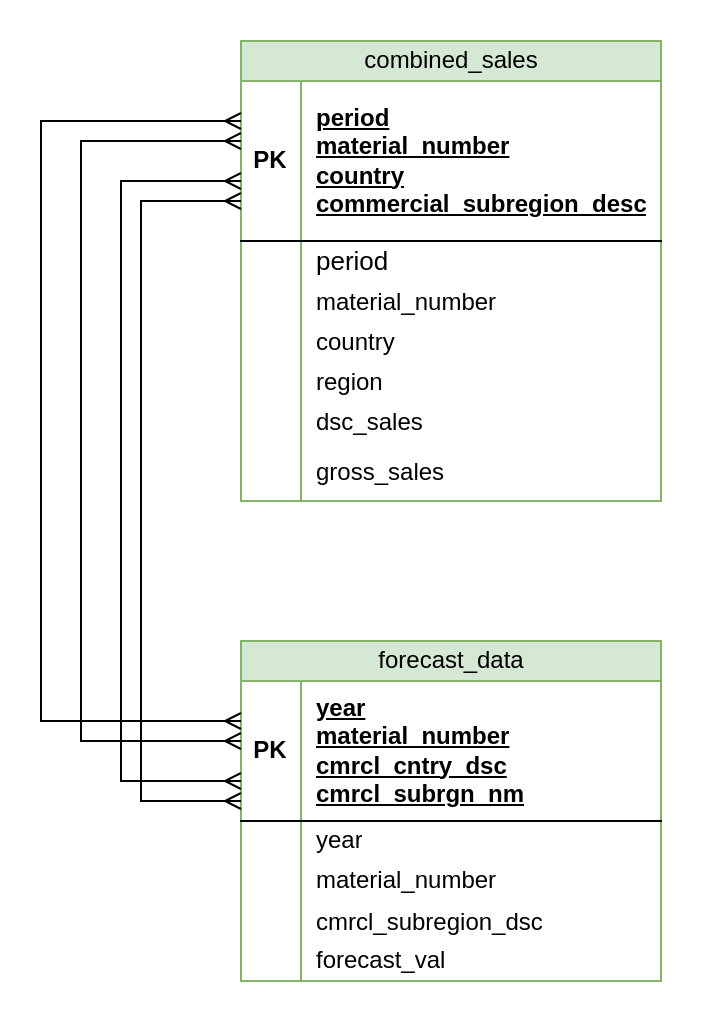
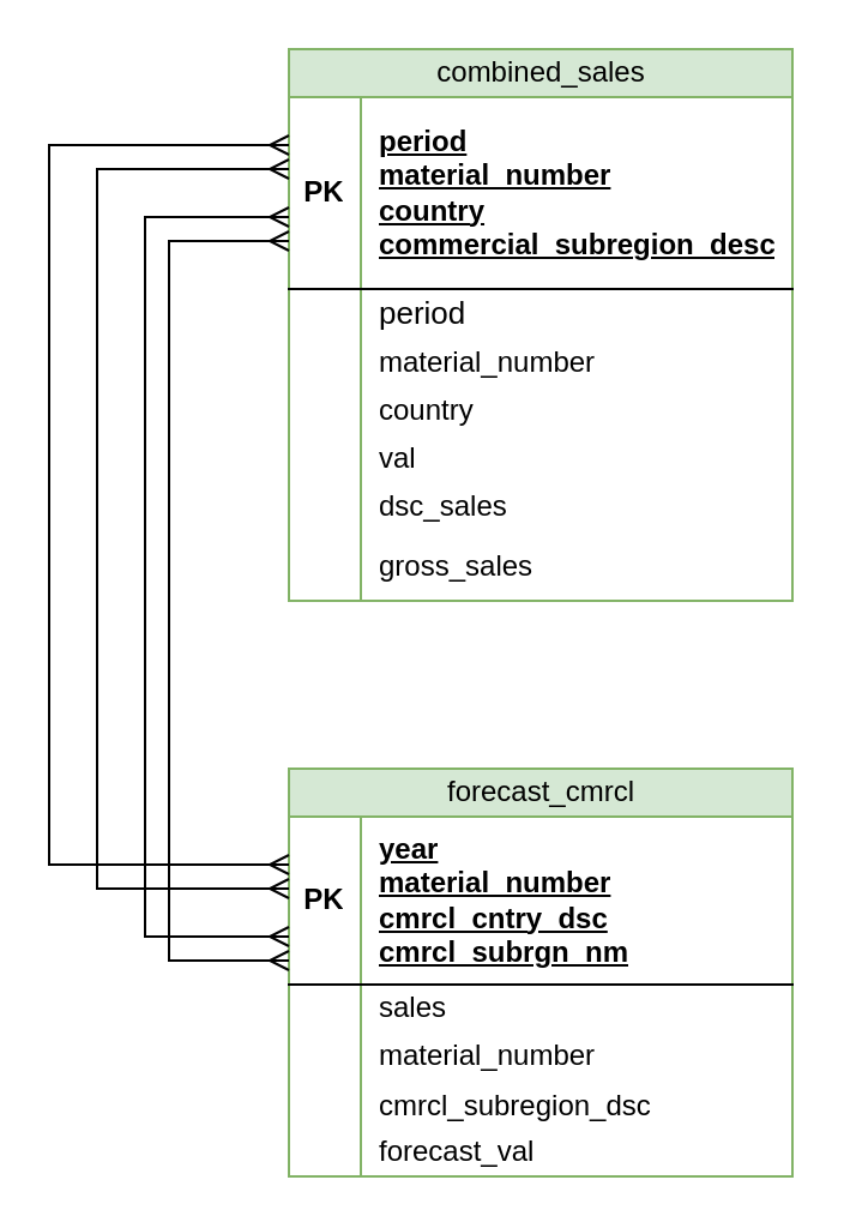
  <mxCell id="0" />
  <mxCell id="1" parent="0" />
- <mxCell id="2" value="&lt;span style=&quot;font-weight: 400; text-wrap: wrap;&quot;&gt;forecast_data&lt;/span&gt;" style="shape=table;startSize=20;container=1;collapsible=1;childLayout=tableLayout;fixedRows=1;rowLines=0;fontStyle=1;align=center;resizeLast=1;html=1;fillColor=#d5e8d4;strokeColor=#82b366;" vertex="1" parent="1"><mxGeometry x="120" y="320" width="210" height="170" as="geometry" /></mxCell>
+ <mxCell id="2" value="&lt;span style=&quot;font-weight: 400; text-wrap: wrap;&quot;&gt;forecast_cmrcl&lt;/span&gt;" style="shape=table;startSize=20;container=1;collapsible=1;childLayout=tableLayout;fixedRows=1;rowLines=0;fontStyle=1;align=center;resizeLast=1;html=1;fillColor=#d5e8d4;strokeColor=#82b366;" vertex="1" parent="1"><mxGeometry x="120" y="320" width="210" height="170" as="geometry" /></mxCell>
  <mxCell id="3" value="" style="shape=tableRow;horizontal=0;startSize=0;swimlaneHead=0;swimlaneBody=0;fillColor=none;collapsible=0;dropTarget=0;points=[[0,0.5],[1,0.5]];portConstraint=eastwest;top=0;left=0;right=0;bottom=1;" vertex="1" parent="2"><mxGeometry y="20" width="210" height="70" as="geometry" /></mxCell>
  <mxCell id="4" value="PK" style="shape=partialRectangle;connectable=0;fillColor=none;top=0;left=0;bottom=0;right=0;fontStyle=1;overflow=hidden;whiteSpace=wrap;html=1;" vertex="1" parent="3"><mxGeometry width="30" height="70" as="geometry"><mxRectangle width="30" height="70" as="alternateBounds" /></mxGeometry></mxCell>
  <mxCell id="5" value="year&lt;div&gt;material_number&lt;br&gt;&lt;/div&gt;&lt;div&gt;cmrcl_cntry_dsc&lt;/div&gt;&lt;div&gt;cmrcl_subrgn_nm&lt;br&gt;&lt;/div&gt;" style="shape=partialRectangle;connectable=0;fillColor=none;top=0;left=0;bottom=0;right=0;align=left;spacingLeft=6;fontStyle=5;overflow=hidden;whiteSpace=wrap;html=1;" vertex="1" parent="3"><mxGeometry x="30" width="180" height="70" as="geometry"><mxRectangle width="180" height="70" as="alternateBounds" /></mxGeometry></mxCell>
  <mxCell id="6" value="" style="shape=tableRow;horizontal=0;startSize=0;swimlaneHead=0;swimlaneBody=0;fillColor=none;collapsible=0;dropTarget=0;points=[[0,0.5],[1,0.5]];portConstraint=eastwest;top=0;left=0;right=0;bottom=0;" vertex="1" parent="2"><mxGeometry y="90" width="210" height="20" as="geometry" /></mxCell>
  <mxCell id="7" value="" style="shape=partialRectangle;connectable=0;fillColor=none;top=0;left=0;bottom=0;right=0;editable=1;overflow=hidden;whiteSpace=wrap;html=1;" vertex="1" parent="6"><mxGeometry width="30" height="20" as="geometry"><mxRectangle width="30" height="20" as="alternateBounds" /></mxGeometry></mxCell>
- <mxCell id="8" value="year" style="shape=partialRectangle;connectable=0;fillColor=none;top=0;left=0;bottom=0;right=0;align=left;spacingLeft=6;overflow=hidden;whiteSpace=wrap;html=1;" vertex="1" parent="6"><mxGeometry x="30" width="180" height="20" as="geometry"><mxRectangle width="180" height="20" as="alternateBounds" /></mxGeometry></mxCell>
+ <mxCell id="8" value="sales" style="shape=partialRectangle;connectable=0;fillColor=none;top=0;left=0;bottom=0;right=0;align=left;spacingLeft=6;overflow=hidden;whiteSpace=wrap;html=1;" vertex="1" parent="6"><mxGeometry x="30" width="180" height="20" as="geometry"><mxRectangle width="180" height="20" as="alternateBounds" /></mxGeometry></mxCell>
  <mxCell id="9" value="" style="shape=tableRow;horizontal=0;startSize=0;swimlaneHead=0;swimlaneBody=0;fillColor=none;collapsible=0;dropTarget=0;points=[[0,0.5],[1,0.5]];portConstraint=eastwest;top=0;left=0;right=0;bottom=0;" vertex="1" parent="2"><mxGeometry y="110" width="210" height="20" as="geometry" /></mxCell>
  <mxCell id="10" value="" style="shape=partialRectangle;connectable=0;fillColor=none;top=0;left=0;bottom=0;right=0;editable=1;overflow=hidden;whiteSpace=wrap;html=1;" vertex="1" parent="9"><mxGeometry width="30" height="20" as="geometry"><mxRectangle width="30" height="20" as="alternateBounds" /></mxGeometry></mxCell>
  <mxCell id="11" value="material_number" style="shape=partialRectangle;connectable=0;fillColor=none;top=0;left=0;bottom=0;right=0;align=left;spacingLeft=6;overflow=hidden;whiteSpace=wrap;html=1;" vertex="1" parent="9"><mxGeometry x="30" width="180" height="20" as="geometry"><mxRectangle width="180" height="20" as="alternateBounds" /></mxGeometry></mxCell>
  <mxCell id="12" value="" style="shape=tableRow;horizontal=0;startSize=0;swimlaneHead=0;swimlaneBody=0;fillColor=none;collapsible=0;dropTarget=0;points=[[0,0.5],[1,0.5]];portConstraint=eastwest;top=0;left=0;right=0;bottom=0;" vertex="1" parent="2"><mxGeometry y="130" width="210" height="20" as="geometry" /></mxCell>
  <mxCell id="13" value="" style="shape=partialRectangle;connectable=0;fillColor=none;top=0;left=0;bottom=0;right=0;editable=1;overflow=hidden;" vertex="1" parent="12"><mxGeometry width="30" height="20" as="geometry"><mxRectangle width="30" height="20" as="alternateBounds" /></mxGeometry></mxCell>
  <mxCell id="14" value="cmrcl_subregion_dsc" style="shape=partialRectangle;connectable=0;fillColor=none;top=0;left=0;bottom=0;right=0;align=left;spacingLeft=6;overflow=hidden;" vertex="1" parent="12"><mxGeometry x="30" width="180" height="20" as="geometry"><mxRectangle width="180" height="20" as="alternateBounds" /></mxGeometry></mxCell>
  <mxCell id="15" value="" style="shape=tableRow;horizontal=0;startSize=0;swimlaneHead=0;swimlaneBody=0;fillColor=none;collapsible=0;dropTarget=0;points=[[0,0.5],[1,0.5]];portConstraint=eastwest;top=0;left=0;right=0;bottom=0;" vertex="1" parent="2"><mxGeometry y="150" width="210" height="20" as="geometry" /></mxCell>
  <mxCell id="16" value="" style="shape=partialRectangle;connectable=0;fillColor=none;top=0;left=0;bottom=0;right=0;editable=1;overflow=hidden;whiteSpace=wrap;html=1;" vertex="1" parent="15"><mxGeometry width="30" height="20" as="geometry"><mxRectangle width="30" height="20" as="alternateBounds" /></mxGeometry></mxCell>
  <mxCell id="17" value="forecast_val" style="shape=partialRectangle;connectable=0;fillColor=none;top=0;left=0;bottom=0;right=0;align=left;spacingLeft=6;overflow=hidden;whiteSpace=wrap;html=1;" vertex="1" parent="15"><mxGeometry x="30" width="180" height="20" as="geometry"><mxRectangle width="180" height="20" as="alternateBounds" /></mxGeometry></mxCell>
  <mxCell id="18" value="&lt;span style=&quot;font-weight: 400; text-wrap: wrap;&quot;&gt;combined_sales&lt;/span&gt;" style="shape=table;startSize=20;container=1;collapsible=1;childLayout=tableLayout;fixedRows=1;rowLines=0;fontStyle=1;align=center;resizeLast=1;html=1;fillColor=#d5e8d4;strokeColor=#82b366;" vertex="1" parent="1"><mxGeometry x="120" y="20" width="210" height="230" as="geometry" /></mxCell>
  <mxCell id="19" value="" style="shape=tableRow;horizontal=0;startSize=0;swimlaneHead=0;swimlaneBody=0;fillColor=none;collapsible=0;dropTarget=0;points=[[0,0.5],[1,0.5]];portConstraint=eastwest;top=0;left=0;right=0;bottom=1;" vertex="1" parent="18"><mxGeometry y="20" width="210" height="80" as="geometry" /></mxCell>
  <mxCell id="20" value="PK" style="shape=partialRectangle;connectable=0;fillColor=none;top=0;left=0;bottom=0;right=0;fontStyle=1;overflow=hidden;whiteSpace=wrap;html=1;" vertex="1" parent="19"><mxGeometry width="30" height="80" as="geometry"><mxRectangle width="30" height="80" as="alternateBounds" /></mxGeometry></mxCell>
  <mxCell id="21" value="period&lt;div&gt;material_number&lt;br&gt;&lt;/div&gt;&lt;div&gt;country&lt;br&gt;&lt;/div&gt;&lt;div&gt;commercial_subregion_desc&lt;br&gt;&lt;/div&gt;" style="shape=partialRectangle;connectable=0;fillColor=none;top=0;left=0;bottom=0;right=0;align=left;spacingLeft=6;fontStyle=5;overflow=hidden;whiteSpace=wrap;html=1;" vertex="1" parent="19"><mxGeometry x="30" width="180" height="80" as="geometry"><mxRectangle width="180" height="80" as="alternateBounds" /></mxGeometry></mxCell>
  <mxCell id="22" value="" style="shape=tableRow;horizontal=0;startSize=0;swimlaneHead=0;swimlaneBody=0;fillColor=none;collapsible=0;dropTarget=0;points=[[0,0.5],[1,0.5]];portConstraint=eastwest;top=0;left=0;right=0;bottom=0;" vertex="1" parent="18"><mxGeometry y="100" width="210" height="20" as="geometry" /></mxCell>
  <mxCell id="23" value="" style="shape=partialRectangle;connectable=0;fillColor=none;top=0;left=0;bottom=0;right=0;editable=1;overflow=hidden;whiteSpace=wrap;html=1;" vertex="1" parent="22"><mxGeometry width="30" height="20" as="geometry"><mxRectangle width="30" height="20" as="alternateBounds" /></mxGeometry></mxCell>
  <mxCell id="24" value="&lt;font style=&quot;font-size: 13px;&quot;&gt;period&lt;/font&gt;" style="shape=partialRectangle;connectable=0;fillColor=none;top=0;left=0;bottom=0;right=0;align=left;spacingLeft=6;overflow=hidden;whiteSpace=wrap;html=1;" vertex="1" parent="22"><mxGeometry x="30" width="180" height="20" as="geometry"><mxRectangle width="180" height="20" as="alternateBounds" /></mxGeometry></mxCell>
  <mxCell id="25" value="" style="shape=tableRow;horizontal=0;startSize=0;swimlaneHead=0;swimlaneBody=0;fillColor=none;collapsible=0;dropTarget=0;points=[[0,0.5],[1,0.5]];portConstraint=eastwest;top=0;left=0;right=0;bottom=0;" vertex="1" parent="18"><mxGeometry y="120" width="210" height="20" as="geometry" /></mxCell>
  <mxCell id="26" value="" style="shape=partialRectangle;connectable=0;fillColor=none;top=0;left=0;bottom=0;right=0;editable=1;overflow=hidden;" vertex="1" parent="25"><mxGeometry width="30" height="20" as="geometry"><mxRectangle width="30" height="20" as="alternateBounds" /></mxGeometry></mxCell>
  <mxCell id="27" value="material_number" style="shape=partialRectangle;connectable=0;fillColor=none;top=0;left=0;bottom=0;right=0;align=left;spacingLeft=6;overflow=hidden;" vertex="1" parent="25"><mxGeometry x="30" width="180" height="20" as="geometry"><mxRectangle width="180" height="20" as="alternateBounds" /></mxGeometry></mxCell>
  <mxCell id="28" value="" style="shape=tableRow;horizontal=0;startSize=0;swimlaneHead=0;swimlaneBody=0;fillColor=none;collapsible=0;dropTarget=0;points=[[0,0.5],[1,0.5]];portConstraint=eastwest;top=0;left=0;right=0;bottom=0;" vertex="1" parent="18"><mxGeometry y="140" width="210" height="20" as="geometry" /></mxCell>
  <mxCell id="29" value="" style="shape=partialRectangle;connectable=0;fillColor=none;top=0;left=0;bottom=0;right=0;editable=1;overflow=hidden;" vertex="1" parent="28"><mxGeometry width="30" height="20" as="geometry"><mxRectangle width="30" height="20" as="alternateBounds" /></mxGeometry></mxCell>
  <mxCell id="30" value="country" style="shape=partialRectangle;connectable=0;fillColor=none;top=0;left=0;bottom=0;right=0;align=left;spacingLeft=6;overflow=hidden;" vertex="1" parent="28"><mxGeometry x="30" width="180" height="20" as="geometry"><mxRectangle width="180" height="20" as="alternateBounds" /></mxGeometry></mxCell>
  <mxCell id="31" value="" style="shape=tableRow;horizontal=0;startSize=0;swimlaneHead=0;swimlaneBody=0;fillColor=none;collapsible=0;dropTarget=0;points=[[0,0.5],[1,0.5]];portConstraint=eastwest;top=0;left=0;right=0;bottom=0;" vertex="1" parent="18"><mxGeometry y="160" width="210" height="20" as="geometry" /></mxCell>
  <mxCell id="32" value="" style="shape=partialRectangle;connectable=0;fillColor=none;top=0;left=0;bottom=0;right=0;editable=1;overflow=hidden;" vertex="1" parent="31"><mxGeometry width="30" height="20" as="geometry"><mxRectangle width="30" height="20" as="alternateBounds" /></mxGeometry></mxCell>
- <mxCell id="33" value="region" style="shape=partialRectangle;connectable=0;fillColor=none;top=0;left=0;bottom=0;right=0;align=left;spacingLeft=6;overflow=hidden;" vertex="1" parent="31"><mxGeometry x="30" width="180" height="20" as="geometry"><mxRectangle width="180" height="20" as="alternateBounds" /></mxGeometry></mxCell>
+ <mxCell id="33" value="val" style="shape=partialRectangle;connectable=0;fillColor=none;top=0;left=0;bottom=0;right=0;align=left;spacingLeft=6;overflow=hidden;" vertex="1" parent="31"><mxGeometry x="30" width="180" height="20" as="geometry"><mxRectangle width="180" height="20" as="alternateBounds" /></mxGeometry></mxCell>
  <mxCell id="34" value="" style="shape=tableRow;horizontal=0;startSize=0;swimlaneHead=0;swimlaneBody=0;fillColor=none;collapsible=0;dropTarget=0;points=[[0,0.5],[1,0.5]];portConstraint=eastwest;top=0;left=0;right=0;bottom=0;" vertex="1" parent="18"><mxGeometry y="180" width="210" height="20" as="geometry" /></mxCell>
  <mxCell id="35" value="" style="shape=partialRectangle;connectable=0;fillColor=none;top=0;left=0;bottom=0;right=0;editable=1;overflow=hidden;" vertex="1" parent="34"><mxGeometry width="30" height="20" as="geometry"><mxRectangle width="30" height="20" as="alternateBounds" /></mxGeometry></mxCell>
  <mxCell id="36" value="dsc_sales" style="shape=partialRectangle;connectable=0;fillColor=none;top=0;left=0;bottom=0;right=0;align=left;spacingLeft=6;overflow=hidden;" vertex="1" parent="34"><mxGeometry x="30" width="180" height="20" as="geometry"><mxRectangle width="180" height="20" as="alternateBounds" /></mxGeometry></mxCell>
  <mxCell id="37" value="" style="shape=tableRow;horizontal=0;startSize=0;swimlaneHead=0;swimlaneBody=0;fillColor=none;collapsible=0;dropTarget=0;points=[[0,0.5],[1,0.5]];portConstraint=eastwest;top=0;left=0;right=0;bottom=0;" vertex="1" parent="18"><mxGeometry y="200" width="210" height="30" as="geometry" /></mxCell>
  <mxCell id="38" value="" style="shape=partialRectangle;connectable=0;fillColor=none;top=0;left=0;bottom=0;right=0;editable=1;overflow=hidden;" vertex="1" parent="37"><mxGeometry width="30" height="30" as="geometry"><mxRectangle width="30" height="30" as="alternateBounds" /></mxGeometry></mxCell>
  <mxCell id="39" value="gross_sales" style="shape=partialRectangle;connectable=0;fillColor=none;top=0;left=0;bottom=0;right=0;align=left;spacingLeft=6;overflow=hidden;" vertex="1" parent="37"><mxGeometry x="30" width="180" height="30" as="geometry"><mxRectangle width="180" height="30" as="alternateBounds" /></mxGeometry></mxCell>
  <mxCell id="40" value="" style="edgeStyle=orthogonalEdgeStyle;fontSize=12;html=1;endArrow=ERmany;startArrow=ERmany;rounded=0;" edge="1" parent="1"><mxGeometry width="100" height="100" relative="1" as="geometry"><mxPoint x="120" y="360" as="sourcePoint" /><mxPoint x="120" y="60" as="targetPoint" /><Array as="points"><mxPoint x="20" y="360" /><mxPoint x="20" y="60" /></Array></mxGeometry></mxCell>
  <mxCell id="41" value="" style="edgeStyle=orthogonalEdgeStyle;fontSize=12;html=1;endArrow=ERmany;startArrow=ERmany;rounded=0;" edge="1" parent="1"><mxGeometry width="100" height="100" relative="1" as="geometry"><mxPoint x="120" y="370" as="sourcePoint" /><mxPoint x="120" y="70" as="targetPoint" /><Array as="points"><mxPoint x="120" y="370" /><mxPoint x="40" y="370" /><mxPoint x="40" y="70" /></Array></mxGeometry></mxCell>
  <mxCell id="42" value="" style="edgeStyle=orthogonalEdgeStyle;fontSize=12;html=1;endArrow=ERmany;startArrow=ERmany;rounded=0;" edge="1" parent="1"><mxGeometry width="100" height="100" relative="1" as="geometry"><mxPoint x="120" y="390" as="sourcePoint" /><mxPoint x="120" y="90" as="targetPoint" /><Array as="points"><mxPoint x="60" y="390" /><mxPoint x="60" y="90" /></Array></mxGeometry></mxCell>
  <mxCell id="43" value="" style="edgeStyle=orthogonalEdgeStyle;fontSize=12;html=1;endArrow=ERmany;startArrow=ERmany;rounded=0;" edge="1" parent="1"><mxGeometry width="100" height="100" relative="1" as="geometry"><mxPoint x="120" y="400" as="sourcePoint" /><mxPoint x="120" y="100" as="targetPoint" /><Array as="points"><mxPoint x="120" y="400" /><mxPoint x="70" y="400" /><mxPoint x="70" y="100" /></Array></mxGeometry></mxCell>
